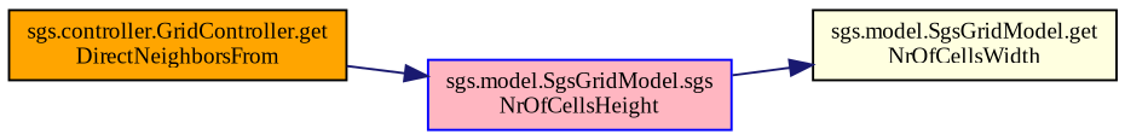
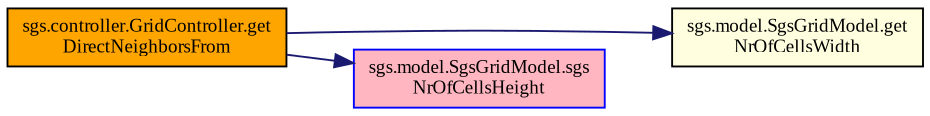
  digraph {
    fontname="Liberation Serif"
    rankdir=LR
    node [color=black fontname="Liberation Serif" fontsize=10 shape=record style=filled]
    edge [color=midnightblue fontname="Liberation Serif" fontsize=10 labelfontname=Helvetica labelfontsize=10 style=solid]
    n1 [fillcolor=orange fontcolor=black height=0.2 label="sgs.controller.GridController.get\lDirectNeighborsFrom" width=0.4]
    n2 [fillcolor=lightyellow height=0.2 label="sgs.model.SgsGridModel.get\lNrOfCellsWidth" width=0.4]
    n3 [color=blue fillcolor=lightpink height=0.2 label="sgs.model.SgsGridModel.sgs\lNrOfCellsHeight" width=0.4]
-   n3 -> n2
+   n1 -> n2
    n1 -> n3
  }
